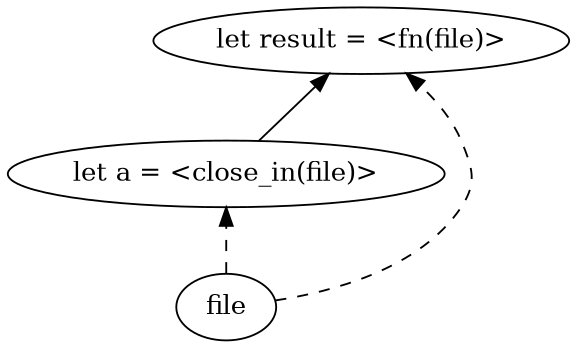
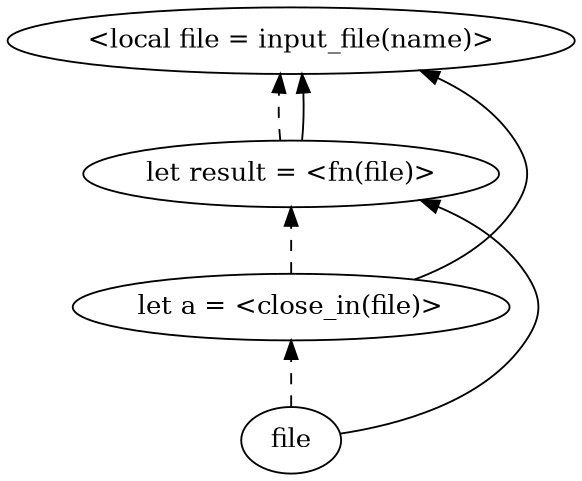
  digraph {
    clusterrank=local
    ordering=in
    rankdir=BT
+   n1 [label="<local file = input_file(name)>"]
    n2 [label="let result = <fn(file)>"]
    n3 [label="let a = <close_in(file)>"]
    n4 [label=file]
-   n3 -> n2 [style=solid]
-   n4 -> n2 [style=dashed]
+   n2 -> n1 [style=dashed]
+   n2 -> n1
+   n3 -> n1
+   n3 -> n2 [style=dashed]
+   n4 -> n2
    n4 -> n3 [style=dashed weight=2]
  }
